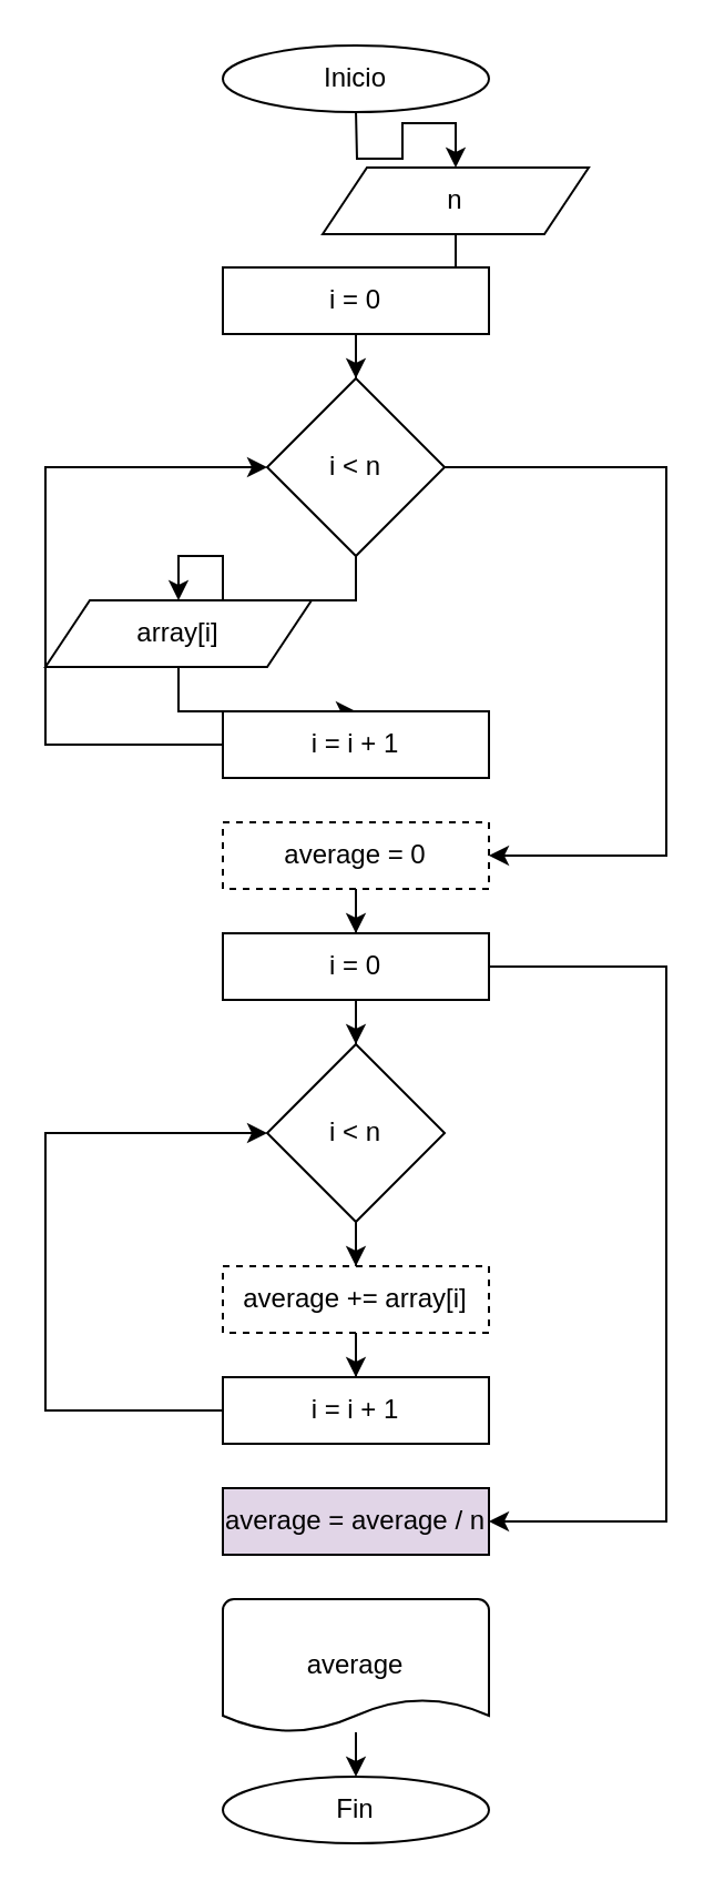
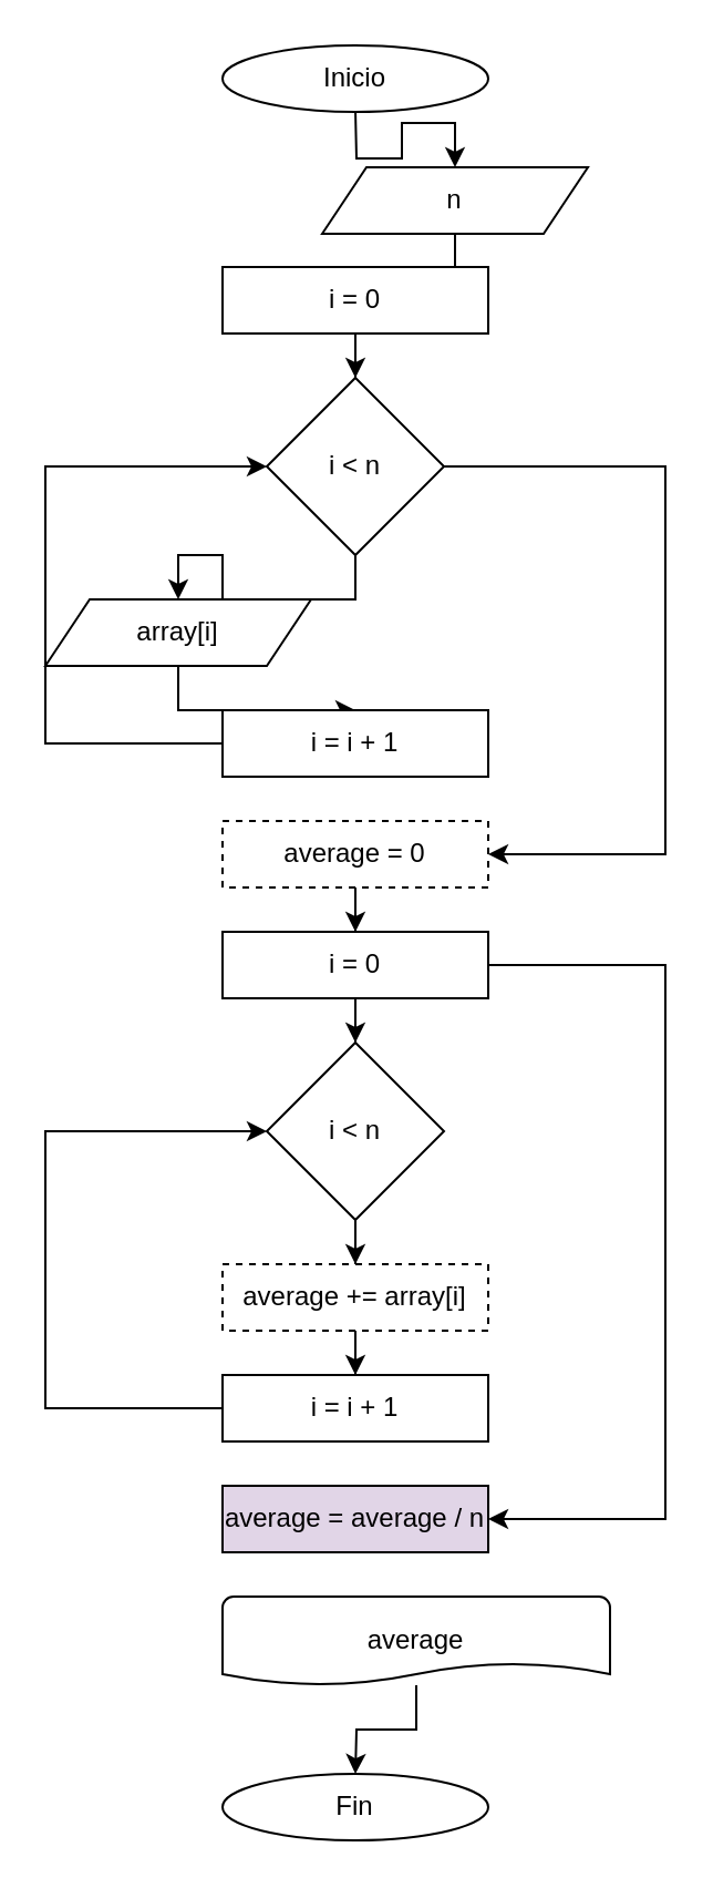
  <mxCell id="0" />
  <mxCell id="1" parent="0" />
  <mxCell id="2" style="edgeStyle=orthogonalEdgeStyle;rounded=0;orthogonalLoop=1;jettySize=auto;html=1;entryX=0.5;entryY=0;entryDx=0;entryDy=0;" edge="1" parent="1" target="4"><mxGeometry relative="1" as="geometry"><mxPoint x="160.018" y="50" as="sourcePoint" /></mxGeometry></mxCell>
  <mxCell id="3" style="edgeStyle=orthogonalEdgeStyle;rounded=0;orthogonalLoop=1;jettySize=auto;html=1;entryX=0.5;entryY=0;entryDx=0;entryDy=0;" edge="1" parent="1" source="4" target="6"><mxGeometry relative="1" as="geometry" /></mxCell>
  <mxCell id="4" value="n" style="shape=parallelogram;perimeter=parallelogramPerimeter;whiteSpace=wrap;html=1;fixedSize=1;" vertex="1" parent="1"><mxGeometry x="145" y="75" width="120" height="30" as="geometry" /></mxCell>
  <mxCell id="5" style="edgeStyle=orthogonalEdgeStyle;rounded=0;orthogonalLoop=1;jettySize=auto;html=1;entryX=0.5;entryY=0;entryDx=0;entryDy=0;" edge="1" parent="1" source="6" target="9"><mxGeometry relative="1" as="geometry" /></mxCell>
  <mxCell id="6" value="i = 0" style="rounded=0;whiteSpace=wrap;html=1;" vertex="1" parent="1"><mxGeometry x="100" y="120" width="120" height="30" as="geometry" /></mxCell>
  <mxCell id="7" style="edgeStyle=orthogonalEdgeStyle;rounded=0;orthogonalLoop=1;jettySize=auto;html=1;entryX=0.5;entryY=0;entryDx=0;entryDy=0;" edge="1" parent="1" source="9" target="11"><mxGeometry relative="1" as="geometry" /></mxCell>
  <mxCell id="8" style="edgeStyle=orthogonalEdgeStyle;rounded=0;orthogonalLoop=1;jettySize=auto;html=1;exitX=1;exitY=0.5;exitDx=0;exitDy=0;entryX=1;entryY=0.5;entryDx=0;entryDy=0;" edge="1" parent="1" source="9" target="15"><mxGeometry relative="1" as="geometry"><Array as="points"><mxPoint x="300" y="210" /><mxPoint x="300" y="385" /></Array></mxGeometry></mxCell>
  <mxCell id="9" value="i &amp;lt; n" style="rhombus;whiteSpace=wrap;html=1;" vertex="1" parent="1"><mxGeometry x="120" y="170" width="80" height="80" as="geometry" /></mxCell>
  <mxCell id="10" style="edgeStyle=orthogonalEdgeStyle;rounded=0;orthogonalLoop=1;jettySize=auto;html=1;entryX=0.5;entryY=0;entryDx=0;entryDy=0;" edge="1" parent="1" source="11" target="13"><mxGeometry relative="1" as="geometry" /></mxCell>
  <mxCell id="11" value="array[i]" style="shape=parallelogram;perimeter=parallelogramPerimeter;whiteSpace=wrap;html=1;fixedSize=1;" vertex="1" parent="1"><mxGeometry x="20" y="270" width="120" height="30" as="geometry" /></mxCell>
  <mxCell id="12" style="edgeStyle=elbowEdgeStyle;rounded=0;orthogonalLoop=1;jettySize=auto;html=1;" edge="1" parent="1" source="13" target="9"><mxGeometry relative="1" as="geometry"><mxPoint x="90" y="210" as="targetPoint" /><Array as="points"><mxPoint x="20" y="270" /></Array></mxGeometry></mxCell>
  <mxCell id="13" value="i = i + 1" style="rounded=0;whiteSpace=wrap;html=1;" vertex="1" parent="1"><mxGeometry x="100" y="320" width="120" height="30" as="geometry" /></mxCell>
  <mxCell id="14" style="edgeStyle=orthogonalEdgeStyle;rounded=0;orthogonalLoop=1;jettySize=auto;html=1;" edge="1" parent="1" source="15" target="19"><mxGeometry relative="1" as="geometry" /></mxCell>
  <mxCell id="15" value="average = 0" style="rounded=0;whiteSpace=wrap;html=1;dashed=1;" vertex="1" parent="1"><mxGeometry x="100" y="370" width="120" height="30" as="geometry" /></mxCell>
  <mxCell id="16" style="edgeStyle=orthogonalEdgeStyle;rounded=0;orthogonalLoop=1;jettySize=auto;html=1;entryX=0.5;entryY=0;entryDx=0;entryDy=0;" edge="1" parent="1" source="17" target="26"><mxGeometry relative="1" as="geometry" /></mxCell>
  <mxCell id="17" value="i &amp;lt; n" style="rhombus;whiteSpace=wrap;html=1;" vertex="1" parent="1"><mxGeometry x="120" y="470" width="80" height="80" as="geometry" /></mxCell>
  <mxCell id="18" style="edgeStyle=orthogonalEdgeStyle;rounded=0;orthogonalLoop=1;jettySize=auto;html=1;entryX=0.5;entryY=0;entryDx=0;entryDy=0;" edge="1" parent="1" source="19" target="17"><mxGeometry relative="1" as="geometry" /></mxCell>
  <mxCell id="19" value="i = 0" style="rounded=0;whiteSpace=wrap;html=1;" vertex="1" parent="1"><mxGeometry x="100" y="420" width="120" height="30" as="geometry" /></mxCell>
  <mxCell id="20" style="edgeStyle=elbowEdgeStyle;rounded=0;orthogonalLoop=1;jettySize=auto;html=1;entryX=0;entryY=0.5;entryDx=0;entryDy=0;" edge="1" parent="1" source="21" target="17"><mxGeometry relative="1" as="geometry"><mxPoint x="20" y="440" as="targetPoint" /><Array as="points"><mxPoint x="20" y="510" /></Array></mxGeometry></mxCell>
  <mxCell id="21" value="i = i + 1" style="rounded=0;whiteSpace=wrap;html=1;" vertex="1" parent="1"><mxGeometry x="100" y="620" width="120" height="30" as="geometry" /></mxCell>
  <mxCell id="22" value="average = average / n" style="rounded=0;whiteSpace=wrap;html=1;fillColor=#e1d5e7;" vertex="1" parent="1"><mxGeometry x="100" y="670" width="120" height="30" as="geometry" /></mxCell>
  <mxCell id="23" style="edgeStyle=elbowEdgeStyle;rounded=0;orthogonalLoop=1;jettySize=auto;html=1;entryX=1;entryY=0.5;entryDx=0;entryDy=0;" edge="1" parent="1" source="19" target="22"><mxGeometry relative="1" as="geometry"><Array as="points"><mxPoint x="300" y="510" /></Array></mxGeometry></mxCell>
- <mxCell id="24" value="average" style="strokeWidth=1;html=1;shape=mxgraph.flowchart.document2;whiteSpace=wrap;size=0.25;" vertex="1" parent="1"><mxGeometry x="100" y="720" width="120" height="60" as="geometry" /></mxCell>
+ <mxCell id="24" value="average" style="strokeWidth=1;html=1;shape=mxgraph.flowchart.document2;whiteSpace=wrap;size=0.25;" vertex="1" parent="1"><mxGeometry x="100" y="720" width="175" height="40" as="geometry" /></mxCell>
  <mxCell id="25" style="edgeStyle=orthogonalEdgeStyle;rounded=0;orthogonalLoop=1;jettySize=auto;html=1;entryX=0.5;entryY=0;entryDx=0;entryDy=0;" edge="1" parent="1" source="26" target="21"><mxGeometry relative="1" as="geometry" /></mxCell>
  <mxCell id="26" value="average += array[i]" style="rounded=0;whiteSpace=wrap;html=1;dashed=1;" vertex="1" parent="1"><mxGeometry x="100" y="570" width="120" height="30" as="geometry" /></mxCell>
  <mxCell id="27" style="edgeStyle=orthogonalEdgeStyle;rounded=0;orthogonalLoop=1;jettySize=auto;html=1;entryX=0.5;entryY=0;entryDx=0;entryDy=0;entryPerimeter=0;" edge="1" parent="1" source="24"><mxGeometry relative="1" as="geometry"><mxPoint x="160" y="800" as="targetPoint" /></mxGeometry></mxCell>
  <mxCell id="28" value="Inicio" style="strokeWidth=1;html=1;shape=mxgraph.flowchart.start_1;whiteSpace=wrap;" vertex="1" parent="1"><mxGeometry x="100" y="20" width="120" height="30" as="geometry" /></mxCell>
  <mxCell id="29" value="Fin" style="strokeWidth=1;html=1;shape=mxgraph.flowchart.start_1;whiteSpace=wrap;" vertex="1" parent="1"><mxGeometry x="100" y="800" width="120" height="30" as="geometry" /></mxCell>
